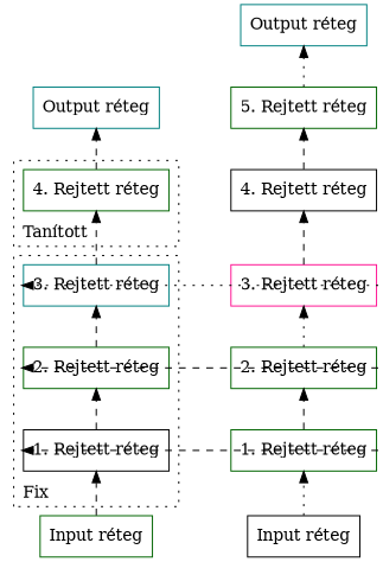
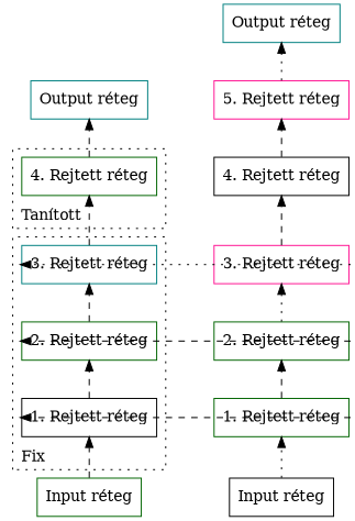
  digraph {
    rankdir=BT
    splines=false
    node [shape=rectangle color=darkgreen]
    edge [style=dashed]
    n1 [label="1. Rejtett réteg" color=black]
    n2 [label="2. Rejtett réteg"]
    n3 [label="3. Rejtett réteg" color=teal]
    n4 [label="4. Rejtett réteg"]
    n5 [label="Input réteg" color=black]
    n6 [label="1. Rejtett réteg"]
    n7 [label="2. Rejtett réteg"]
    n8 [label="3. Rejtett réteg" color=deeppink]
    n9 [label="4. Rejtett réteg" color=black]
-   n10 [label="5. Rejtett réteg"]
+   n10 [label="5. Rejtett réteg" color=deeppink]
    n11 [label="Output réteg" color=teal]
    n12 [label="Input réteg"]
    n13 [label="Output réteg" color=teal]
    subgraph cluster_1 {
      label=Fix
      labeljust=l
      style=dotted
      n1
      n2
      n3
    }
    subgraph cluster_2 {
      label="Tanított"
      labeljust=l
      style=dotted
      n4
    }
    n1 -> n2
    n2 -> n3
    n3 -> n4
    n4 -> n13
    n5 -> n6 [style=dotted]
    n6 -> n1 [constraint=false headport=w minlen=3 tailport=e]
    n6 -> n7
    n7 -> n2 [constraint=false headport=w minlen=3 tailport=e]
    n7 -> n8 [style=dotted]
    n8 -> n3 [constraint=false headport=w minlen=3 style=dotted tailport=e]
    n8 -> n9
    n9 -> n10
    n10 -> n11 [style=dotted]
    n12 -> n1
  }
